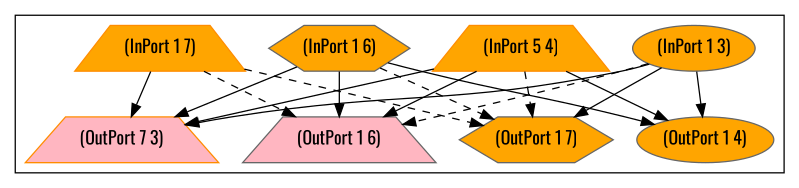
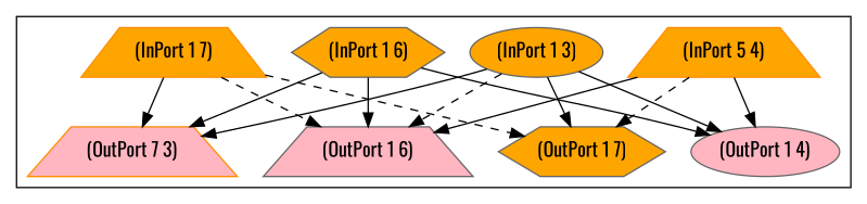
  digraph {
    fontname=Oswald
    node [color=gray40 fillcolor=orange fontname=Oswald shape=trapezium style=filled]
    edge [fontname=Oswald style=solid]
    "(InPort 1 3)" [shape=ellipse]
    n2 [color=darkorange label="(InPort 5 4)"]
    "(InPort 1 6)" [shape=hexagon]
    "(InPort 1 7)" [color=darkorange]
    n5 [color=darkorange fillcolor=lightpink label="(OutPort 7 3)"]
-   "(OutPort 1 4)" [shape=ellipse]
+   "(OutPort 1 4)" [fillcolor=lightpink shape=ellipse]
    "(OutPort 1 6)" [fillcolor=lightpink]
    "(OutPort 1 7)" [shape=hexagon]
    subgraph cluster_1 {
      "(InPort 1 3)"
      n2
      "(InPort 1 6)"
      "(InPort 1 7)"
      n5
      "(OutPort 1 4)"
      "(OutPort 1 6)"
      "(OutPort 1 7)"
    }
    "(InPort 1 3)" -> n5
    "(InPort 1 3)" -> "(OutPort 1 4)"
    "(InPort 1 3)" -> "(OutPort 1 6)" [style=dashed]
    "(InPort 1 3)" -> "(OutPort 1 7)"
-   n2 -> n5
    n2 -> "(OutPort 1 4)"
    n2 -> "(OutPort 1 6)"
    n2 -> "(OutPort 1 7)" [style=dashed]
    "(InPort 1 6)" -> n5
    "(InPort 1 6)" -> "(OutPort 1 4)"
    "(InPort 1 6)" -> "(OutPort 1 6)"
-   "(InPort 1 6)" -> "(OutPort 1 7)" [style=dashed]
    "(InPort 1 7)" -> n5
    "(InPort 1 7)" -> "(OutPort 1 6)" [style=dashed]
    "(InPort 1 7)" -> "(OutPort 1 7)" [style=dashed]
  }
